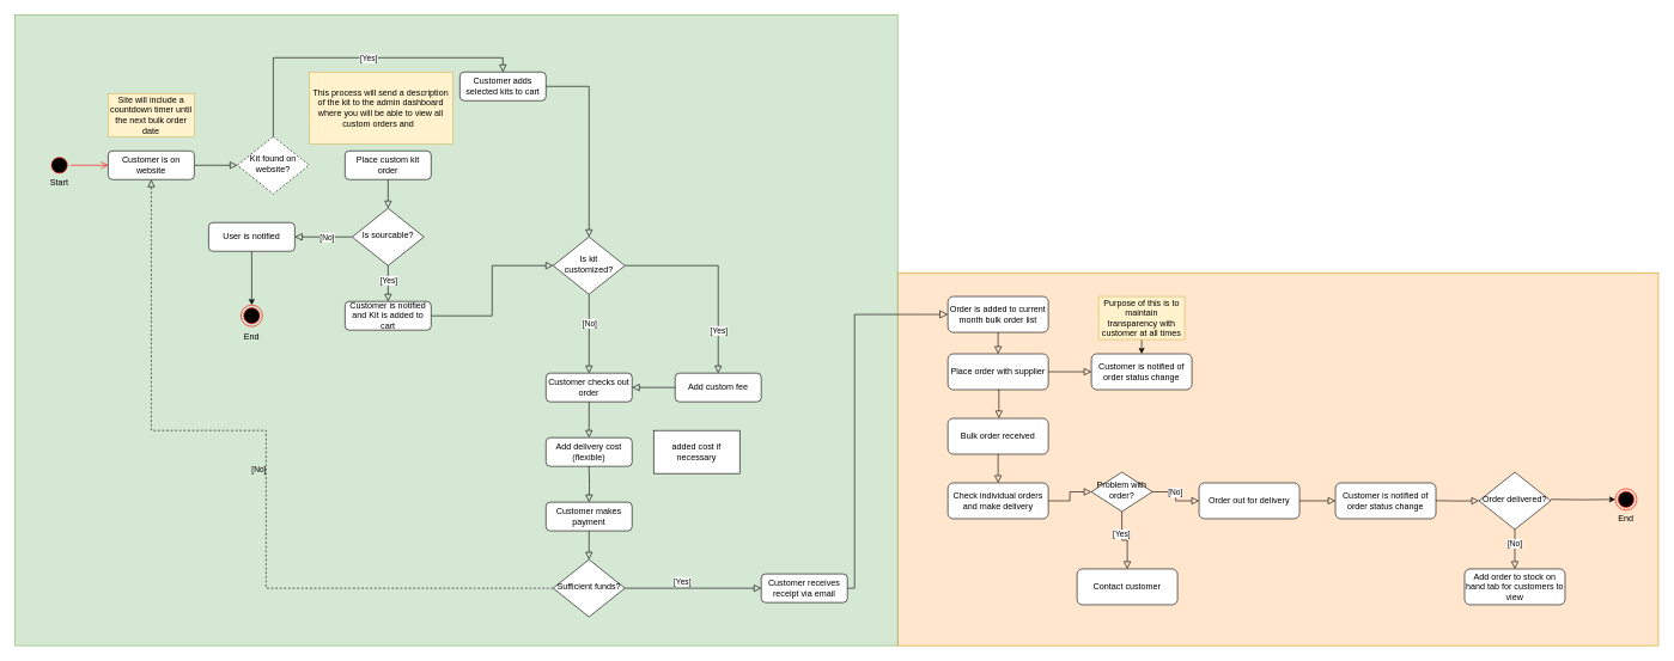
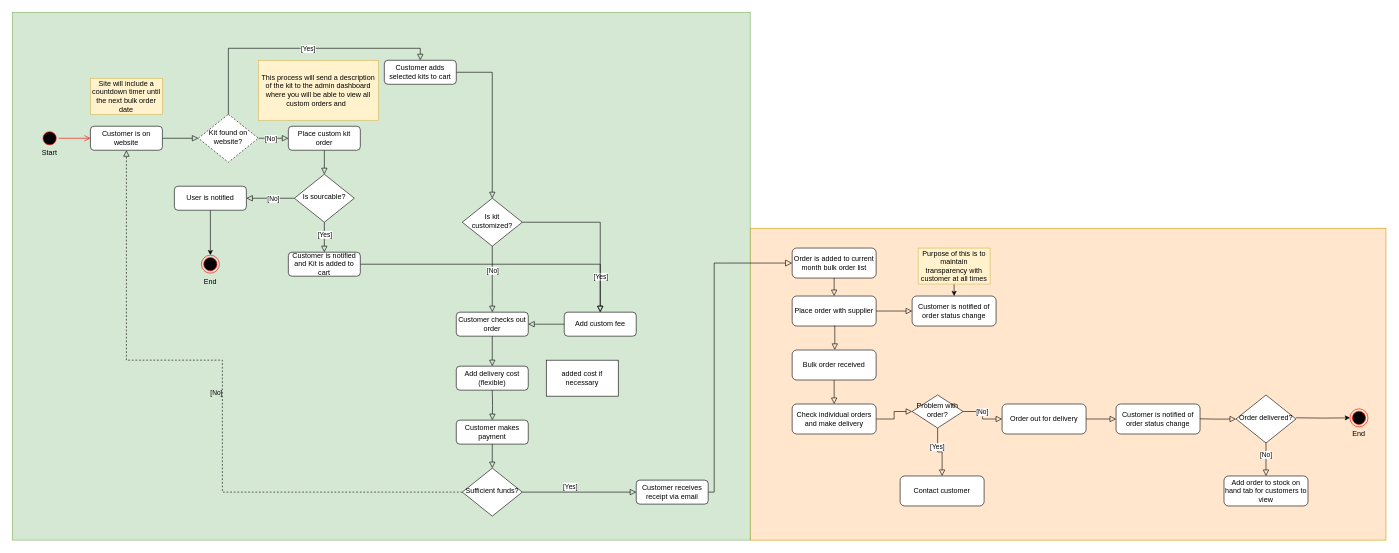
  <mxCell id="0" />
  <mxCell id="1" parent="0" />
  <mxCell id="2" value="" style="rounded=0;whiteSpace=wrap;html=1;fillColor=#ffe6cc;strokeColor=#d79b00;" parent="1" vertex="1"><mxGeometry x="1250" y="380" width="1060" height="520" as="geometry" /></mxCell>
  <mxCell id="3" value="" style="rounded=0;whiteSpace=wrap;html=1;fillColor=#d5e8d4;strokeColor=#82b366;" parent="1" vertex="1"><mxGeometry x="20" y="20" width="1230" height="880" as="geometry" /></mxCell>
  <mxCell id="4" style="edgeStyle=orthogonalEdgeStyle;rounded=0;orthogonalLoop=1;jettySize=auto;html=1;entryX=0.5;entryY=0;entryDx=0;entryDy=0;endArrow=block;endFill=0;endSize=8;" parent="1" source="5" target="10" edge="1"><mxGeometry relative="1" as="geometry" /></mxCell>
  <mxCell id="5" value="Customer adds selected kits to cart" style="rounded=1;whiteSpace=wrap;html=1;fontSize=12;glass=0;strokeWidth=1;shadow=0;" parent="1" vertex="1"><mxGeometry x="640" y="100" width="120" height="40" as="geometry" /></mxCell>
  <mxCell id="6" value="[No]" style="edgeStyle=orthogonalEdgeStyle;rounded=0;html=1;jettySize=auto;orthogonalLoop=1;fontSize=11;endArrow=block;endFill=0;endSize=8;strokeWidth=1;shadow=0;labelBackgroundColor=none;entryX=0.5;entryY=1;entryDx=0;entryDy=0;exitX=0;exitY=0.5;exitDx=0;exitDy=0;dashed=1;" parent="1" source="7" target="9" edge="1"><mxGeometry y="10" relative="1" as="geometry"><mxPoint as="offset" /><mxPoint x="442.5" y="690" as="sourcePoint" /><mxPoint x="770" y="690" as="targetPoint" /><Array as="points"><mxPoint x="370" y="820" /><mxPoint x="370" y="600" /><mxPoint x="210" y="600" /></Array></mxGeometry></mxCell>
  <mxCell id="7" value="Sufficient funds?" style="rhombus;whiteSpace=wrap;html=1;shadow=0;fontFamily=Helvetica;fontSize=12;align=center;strokeWidth=1;spacing=6;spacingTop=-4;" parent="1" vertex="1"><mxGeometry x="770" y="780" width="100" height="80" as="geometry" /></mxCell>
  <mxCell id="8" value="" style="rounded=0;html=1;jettySize=auto;orthogonalLoop=1;fontSize=11;endArrow=block;endFill=0;endSize=8;strokeWidth=1;shadow=0;labelBackgroundColor=none;edgeStyle=orthogonalEdgeStyle;entryX=0;entryY=0.5;entryDx=0;entryDy=0;" parent="1" source="9" target="52" edge="1"><mxGeometry relative="1" as="geometry"><mxPoint x="420" y="260" as="targetPoint" /><Array as="points"><mxPoint x="320" y="230" /><mxPoint x="320" y="230" /></Array></mxGeometry></mxCell>
  <mxCell id="9" value="Customer is on website" style="rounded=1;whiteSpace=wrap;html=1;fontSize=12;glass=0;strokeWidth=1;shadow=0;" parent="1" vertex="1"><mxGeometry x="150" y="210" width="120" height="40" as="geometry" /></mxCell>
  <mxCell id="10" value="Is kit customized?" style="rhombus;whiteSpace=wrap;html=1;shadow=0;fontFamily=Helvetica;fontSize=12;align=center;strokeWidth=1;spacing=6;spacingTop=-4;" parent="1" vertex="1"><mxGeometry x="770" y="330" width="100" height="80" as="geometry" /></mxCell>
  <mxCell id="11" value="Add custom fee" style="rounded=1;whiteSpace=wrap;html=1;fontSize=12;glass=0;strokeWidth=1;shadow=0;" parent="1" vertex="1"><mxGeometry x="940" y="520" width="120" height="40" as="geometry" /></mxCell>
  <mxCell id="12" value="" style="rounded=0;html=1;jettySize=auto;orthogonalLoop=1;fontSize=11;endArrow=block;endFill=0;endSize=8;strokeWidth=1;shadow=0;labelBackgroundColor=none;edgeStyle=orthogonalEdgeStyle;exitX=1;exitY=0.5;exitDx=0;exitDy=0;entryX=0.5;entryY=0;entryDx=0;entryDy=0;" parent="1" source="10" target="11" edge="1"><mxGeometry relative="1" as="geometry"><mxPoint x="1000" y="510" as="targetPoint" /><mxPoint x="870" y="399.93" as="sourcePoint" /><Array as="points"><mxPoint x="1000" y="370" /></Array></mxGeometry></mxCell>
  <mxCell id="13" value="[Yes]" style="edgeLabel;html=1;align=center;verticalAlign=middle;resizable=0;points=[];" parent="12" vertex="1" connectable="0"><mxGeometry x="-0.44" relative="1" as="geometry"><mxPoint x="52" y="90" as="offset" /></mxGeometry></mxCell>
  <mxCell id="14" value="Customer checks out order" style="rounded=1;whiteSpace=wrap;html=1;fontSize=12;glass=0;strokeWidth=1;shadow=0;" parent="1" vertex="1"><mxGeometry x="760" y="520" width="120" height="40" as="geometry" /></mxCell>
  <mxCell id="15" value="" style="rounded=0;html=1;jettySize=auto;orthogonalLoop=1;fontSize=11;endArrow=block;endFill=0;endSize=8;strokeWidth=1;shadow=0;labelBackgroundColor=none;edgeStyle=orthogonalEdgeStyle;entryX=1;entryY=0.5;entryDx=0;entryDy=0;exitX=0;exitY=0.5;exitDx=0;exitDy=0;" parent="1" source="11" target="14" edge="1"><mxGeometry relative="1" as="geometry"><mxPoint x="1100" y="540.07" as="targetPoint" /><mxPoint x="980" y="490" as="sourcePoint" /></mxGeometry></mxCell>
  <mxCell id="16" value="" style="rounded=0;html=1;jettySize=auto;orthogonalLoop=1;fontSize=11;endArrow=block;endFill=0;endSize=8;strokeWidth=1;shadow=0;labelBackgroundColor=none;edgeStyle=orthogonalEdgeStyle;entryX=0.5;entryY=0;entryDx=0;entryDy=0;exitX=0.5;exitY=1;exitDx=0;exitDy=0;" parent="1" source="10" target="14" edge="1"><mxGeometry relative="1" as="geometry"><mxPoint x="1010" y="470" as="targetPoint" /><mxPoint x="890" y="419.93" as="sourcePoint" /><Array as="points"><mxPoint x="820" y="490" /><mxPoint x="820" y="490" /></Array></mxGeometry></mxCell>
  <mxCell id="17" value="[No]" style="edgeLabel;html=1;align=center;verticalAlign=middle;resizable=0;points=[];" parent="16" vertex="1" connectable="0"><mxGeometry x="-0.44" relative="1" as="geometry"><mxPoint y="9" as="offset" /></mxGeometry></mxCell>
  <mxCell id="18" value="" style="rounded=0;html=1;jettySize=auto;orthogonalLoop=1;fontSize=11;endArrow=block;endFill=0;endSize=8;strokeWidth=1;shadow=0;labelBackgroundColor=none;edgeStyle=orthogonalEdgeStyle;exitX=0.5;exitY=1;exitDx=0;exitDy=0;entryX=0.5;entryY=0;entryDx=0;entryDy=0;" parent="1" source="14" target="20" edge="1"><mxGeometry relative="1" as="geometry"><mxPoint x="820" y="620" as="targetPoint" /><mxPoint x="819" y="580" as="sourcePoint" /></mxGeometry></mxCell>
  <mxCell id="19" value="Site will include a countdown timer until the next bulk order date" style="rounded=0;whiteSpace=wrap;html=1;fillColor=#fff2cc;strokeColor=#d6b656;" parent="1" vertex="1"><mxGeometry x="150" y="130" width="120" height="60" as="geometry" /></mxCell>
  <mxCell id="20" value="Add delivery cost&lt;br&gt;(flexible)" style="rounded=1;whiteSpace=wrap;html=1;fontSize=12;glass=0;strokeWidth=1;shadow=0;" parent="1" vertex="1"><mxGeometry x="760" y="610" width="120" height="40" as="geometry" /></mxCell>
  <mxCell id="21" value="" style="rounded=0;html=1;jettySize=auto;orthogonalLoop=1;fontSize=11;endArrow=block;endFill=0;endSize=8;strokeWidth=1;shadow=0;labelBackgroundColor=none;edgeStyle=orthogonalEdgeStyle;exitX=0.5;exitY=1;exitDx=0;exitDy=0;entryX=0.5;entryY=0;entryDx=0;entryDy=0;" parent="1" target="22" edge="1"><mxGeometry relative="1" as="geometry"><mxPoint x="820" y="710" as="targetPoint" /><mxPoint x="820" y="650" as="sourcePoint" /></mxGeometry></mxCell>
  <mxCell id="22" value="Customer makes payment" style="rounded=1;whiteSpace=wrap;html=1;fontSize=12;glass=0;strokeWidth=1;shadow=0;" parent="1" vertex="1"><mxGeometry x="760" y="700" width="120" height="40" as="geometry" /></mxCell>
  <mxCell id="23" value="" style="rounded=0;html=1;jettySize=auto;orthogonalLoop=1;fontSize=11;endArrow=block;endFill=0;endSize=8;strokeWidth=1;shadow=0;labelBackgroundColor=none;edgeStyle=orthogonalEdgeStyle;entryX=0.5;entryY=0;entryDx=0;entryDy=0;exitX=0.5;exitY=1;exitDx=0;exitDy=0;" parent="1" source="22" target="7" edge="1"><mxGeometry relative="1" as="geometry"><mxPoint x="760" y="760" as="targetPoint" /><mxPoint x="760" y="720" as="sourcePoint" /></mxGeometry></mxCell>
  <mxCell id="24" value="" style="edgeStyle=orthogonalEdgeStyle;rounded=0;orthogonalLoop=1;jettySize=auto;html=1;endArrow=block;endFill=0;endSize=9;entryX=0;entryY=0.5;entryDx=0;entryDy=0;" parent="1" source="25" target="29" edge="1"><mxGeometry relative="1" as="geometry"><mxPoint x="1000" y="893.08" as="targetPoint" /><Array as="points"><mxPoint x="1190" y="820" /><mxPoint x="1190" y="438" /></Array></mxGeometry></mxCell>
  <mxCell id="25" value="Customer receives receipt via email" style="rounded=1;whiteSpace=wrap;html=1;fontSize=12;glass=0;strokeWidth=1;shadow=0;" parent="1" vertex="1"><mxGeometry x="1060" y="800" width="120" height="40" as="geometry" /></mxCell>
  <mxCell id="26" value="" style="rounded=0;html=1;jettySize=auto;orthogonalLoop=1;fontSize=11;endArrow=block;endFill=0;endSize=8;strokeWidth=1;shadow=0;labelBackgroundColor=none;edgeStyle=orthogonalEdgeStyle;exitX=1;exitY=0.5;exitDx=0;exitDy=0;entryX=0;entryY=0.5;entryDx=0;entryDy=0;" parent="1" source="7" target="25" edge="1"><mxGeometry relative="1" as="geometry"><mxPoint x="940" y="700" as="targetPoint" /><mxPoint x="810" y="800" as="sourcePoint" /></mxGeometry></mxCell>
  <mxCell id="27" value="[Yes]" style="edgeLabel;html=1;align=center;verticalAlign=middle;resizable=0;points=[];" parent="26" vertex="1" connectable="0"><mxGeometry x="-0.171" y="-2" relative="1" as="geometry"><mxPoint y="-12" as="offset" /></mxGeometry></mxCell>
  <mxCell id="28" style="edgeStyle=orthogonalEdgeStyle;rounded=0;orthogonalLoop=1;jettySize=auto;html=1;entryX=0.5;entryY=0;entryDx=0;entryDy=0;endSize=8;endArrow=block;endFill=0;" parent="1" source="29" edge="1"><mxGeometry relative="1" as="geometry"><mxPoint x="1390" y="493.08" as="targetPoint" /></mxGeometry></mxCell>
  <mxCell id="29" value="Order is added to current month bulk order list" style="rounded=1;whiteSpace=wrap;html=1;fontSize=12;glass=0;strokeWidth=1;shadow=0;" parent="1" vertex="1"><mxGeometry x="1320" y="413.08" width="140" height="50" as="geometry" /></mxCell>
  <mxCell id="30" value="" style="edgeStyle=orthogonalEdgeStyle;rounded=0;orthogonalLoop=1;jettySize=auto;html=1;endArrow=block;endFill=0;endSize=8;" parent="1" source="31" target="32" edge="1"><mxGeometry relative="1" as="geometry" /></mxCell>
  <mxCell id="31" value="Place order with supplier" style="rounded=1;whiteSpace=wrap;html=1;fontSize=12;glass=0;strokeWidth=1;shadow=0;" parent="1" vertex="1"><mxGeometry x="1320" y="493.08" width="140" height="50" as="geometry" /></mxCell>
  <mxCell id="32" value="Customer is notified of order status change" style="rounded=1;whiteSpace=wrap;html=1;fontSize=12;glass=0;strokeWidth=1;shadow=0;" parent="1" vertex="1"><mxGeometry x="1520" y="493.08" width="140" height="50" as="geometry" /></mxCell>
  <mxCell id="33" style="edgeStyle=orthogonalEdgeStyle;rounded=0;orthogonalLoop=1;jettySize=auto;html=1;exitX=0.5;exitY=1;exitDx=0;exitDy=0;entryX=0.5;entryY=0;entryDx=0;entryDy=0;" parent="1" source="34" target="32" edge="1"><mxGeometry relative="1" as="geometry" /></mxCell>
  <mxCell id="34" value="Purpose of this is to maintain transparency with customer at all times" style="rounded=0;whiteSpace=wrap;html=1;fillColor=#fff2cc;strokeColor=#d6b656;" parent="1" vertex="1"><mxGeometry x="1530" y="413.08" width="120" height="60" as="geometry" /></mxCell>
  <mxCell id="35" style="edgeStyle=orthogonalEdgeStyle;rounded=0;orthogonalLoop=1;jettySize=auto;html=1;entryX=0.508;entryY=-0.005;entryDx=0;entryDy=0;endSize=8;endArrow=block;endFill=0;entryPerimeter=0;" parent="1" target="37" edge="1"><mxGeometry relative="1" as="geometry"><mxPoint x="1389.76" y="543.08" as="sourcePoint" /><mxPoint x="1389.76" y="583.08" as="targetPoint" /><Array as="points"><mxPoint x="1391" y="543.08" /></Array></mxGeometry></mxCell>
  <mxCell id="36" value="" style="edgeStyle=orthogonalEdgeStyle;rounded=0;orthogonalLoop=1;jettySize=auto;html=1;endArrow=block;endFill=0;endSize=8;" parent="1" source="37" target="39" edge="1"><mxGeometry relative="1" as="geometry" /></mxCell>
  <mxCell id="37" value="Bulk order received" style="rounded=1;whiteSpace=wrap;html=1;fontSize=12;glass=0;strokeWidth=1;shadow=0;" parent="1" vertex="1"><mxGeometry x="1320" y="583.08" width="140" height="50" as="geometry" /></mxCell>
  <mxCell id="38" style="edgeStyle=orthogonalEdgeStyle;rounded=0;orthogonalLoop=1;jettySize=auto;html=1;entryX=0;entryY=0.5;entryDx=0;entryDy=0;endArrow=block;endFill=0;endSize=8;" parent="1" source="39" target="44" edge="1"><mxGeometry relative="1" as="geometry" /></mxCell>
  <mxCell id="39" value="Check individual orders and make delivery" style="rounded=1;whiteSpace=wrap;html=1;fontSize=12;glass=0;strokeWidth=1;shadow=0;" parent="1" vertex="1"><mxGeometry x="1320" y="673.08" width="140" height="50" as="geometry" /></mxCell>
  <mxCell id="40" style="edgeStyle=orthogonalEdgeStyle;rounded=0;orthogonalLoop=1;jettySize=auto;html=1;exitX=0.5;exitY=1;exitDx=0;exitDy=0;entryX=0.5;entryY=0;entryDx=0;entryDy=0;endArrow=block;endFill=0;endSize=8;" parent="1" source="44" target="45" edge="1"><mxGeometry relative="1" as="geometry" /></mxCell>
  <mxCell id="41" value="[Yes]" style="edgeLabel;html=1;align=center;verticalAlign=middle;resizable=0;points=[];" parent="40" vertex="1" connectable="0"><mxGeometry x="-0.3" y="-1" relative="1" as="geometry"><mxPoint as="offset" /></mxGeometry></mxCell>
  <mxCell id="42" style="edgeStyle=orthogonalEdgeStyle;rounded=0;orthogonalLoop=1;jettySize=auto;html=1;entryX=0;entryY=0.5;entryDx=0;entryDy=0;endArrow=block;endFill=0;endSize=8;" parent="1" source="44" target="47" edge="1"><mxGeometry relative="1" as="geometry" /></mxCell>
  <mxCell id="43" value="[No]" style="edgeLabel;html=1;align=center;verticalAlign=middle;resizable=0;points=[];" parent="42" vertex="1" connectable="0"><mxGeometry x="-0.184" y="-1" relative="1" as="geometry"><mxPoint as="offset" /></mxGeometry></mxCell>
  <mxCell id="44" value="Problem with order?" style="rhombus;whiteSpace=wrap;html=1;shadow=0;fontFamily=Helvetica;fontSize=12;align=center;strokeWidth=1;spacing=6;spacingTop=-4;" parent="1" vertex="1"><mxGeometry x="1520" y="658.08" width="85" height="55" as="geometry" /></mxCell>
  <mxCell id="45" value="Contact customer" style="rounded=1;whiteSpace=wrap;html=1;fontSize=12;glass=0;strokeWidth=1;shadow=0;" parent="1" vertex="1"><mxGeometry x="1500" y="793.08" width="140" height="50" as="geometry" /></mxCell>
  <mxCell id="46" style="edgeStyle=orthogonalEdgeStyle;rounded=0;orthogonalLoop=1;jettySize=auto;html=1;exitX=1;exitY=0.5;exitDx=0;exitDy=0;entryX=0;entryY=0.5;entryDx=0;entryDy=0;endArrow=block;endFill=0;endSize=8;" parent="1" source="47" target="70" edge="1"><mxGeometry relative="1" as="geometry" /></mxCell>
  <mxCell id="47" value="Order out for delivery" style="rounded=1;whiteSpace=wrap;html=1;fontSize=12;glass=0;strokeWidth=1;shadow=0;" parent="1" vertex="1"><mxGeometry x="1670" y="673.08" width="140" height="50" as="geometry" /></mxCell>
  <mxCell id="48" style="edgeStyle=orthogonalEdgeStyle;rounded=0;orthogonalLoop=1;jettySize=auto;html=1;exitX=0.5;exitY=0;exitDx=0;exitDy=0;entryX=0.5;entryY=0;entryDx=0;entryDy=0;endArrow=block;endFill=0;endSize=8;" parent="1" source="52" target="5" edge="1"><mxGeometry relative="1" as="geometry" /></mxCell>
  <mxCell id="49" value="[Yes]" style="edgeLabel;html=1;align=center;verticalAlign=middle;resizable=0;points=[];" parent="48" vertex="1" connectable="0"><mxGeometry x="0.076" relative="1" as="geometry"><mxPoint as="offset" /></mxGeometry></mxCell>
+ <mxCell id="50" style="edgeStyle=orthogonalEdgeStyle;rounded=0;orthogonalLoop=1;jettySize=auto;html=1;entryX=0;entryY=0.5;entryDx=0;entryDy=0;endSize=8;endArrow=block;endFill=0;" parent="1" source="52" target="54" edge="1"><mxGeometry relative="1" as="geometry" /></mxCell>
+ <mxCell id="51" value="[No]" style="edgeLabel;html=1;align=center;verticalAlign=middle;resizable=0;points=[];" parent="50" vertex="1" connectable="0"><mxGeometry x="-0.212" y="-1" relative="1" as="geometry"><mxPoint y="-1" as="offset" /></mxGeometry></mxCell>
  <mxCell id="52" value="Kit found on website?" style="rhombus;whiteSpace=wrap;html=1;shadow=0;fontFamily=Helvetica;fontSize=12;align=center;strokeWidth=1;spacing=6;spacingTop=-4;dashed=1;" parent="1" vertex="1"><mxGeometry x="330" y="190" width="100" height="80" as="geometry" /></mxCell>
  <mxCell id="53" value="" style="edgeStyle=orthogonalEdgeStyle;rounded=0;orthogonalLoop=1;jettySize=auto;html=1;endArrow=block;endFill=0;endSize=8;" parent="1" source="54" target="60" edge="1"><mxGeometry relative="1" as="geometry" /></mxCell>
  <mxCell id="54" value="Place custom kit order" style="rounded=1;whiteSpace=wrap;html=1;fontSize=12;glass=0;strokeWidth=1;shadow=0;" parent="1" vertex="1"><mxGeometry x="480" y="210" width="120" height="40" as="geometry" /></mxCell>
  <mxCell id="55" value="This process will send a description of the kit to the admin dashboard where you will be able to view all custom orders and&amp;nbsp;&amp;nbsp;" style="rounded=0;whiteSpace=wrap;html=1;fillColor=#fff2cc;strokeColor=#d6b656;" parent="1" vertex="1"><mxGeometry x="430" y="100" width="200" height="100" as="geometry" /></mxCell>
  <mxCell id="56" style="edgeStyle=orthogonalEdgeStyle;rounded=0;orthogonalLoop=1;jettySize=auto;html=1;entryX=0.5;entryY=0;entryDx=0;entryDy=0;endArrow=block;endFill=0;endSize=8;" parent="1" source="60" target="64" edge="1"><mxGeometry relative="1" as="geometry"><Array as="points"><mxPoint x="540" y="370" /><mxPoint x="540" y="370" /></Array></mxGeometry></mxCell>
  <mxCell id="57" value="[Yes]" style="edgeLabel;html=1;align=center;verticalAlign=middle;resizable=0;points=[];" parent="56" vertex="1" connectable="0"><mxGeometry x="0.334" relative="1" as="geometry"><mxPoint y="-13" as="offset" /></mxGeometry></mxCell>
  <mxCell id="58" style="edgeStyle=orthogonalEdgeStyle;rounded=0;orthogonalLoop=1;jettySize=auto;html=1;entryX=1;entryY=0.5;entryDx=0;entryDy=0;endArrow=block;endFill=0;endSize=8;" parent="1" source="60" target="62" edge="1"><mxGeometry relative="1" as="geometry" /></mxCell>
  <mxCell id="59" value="[No]" style="edgeLabel;html=1;align=center;verticalAlign=middle;resizable=0;points=[];" parent="58" vertex="1" connectable="0"><mxGeometry x="-0.093" relative="1" as="geometry"><mxPoint as="offset" /></mxGeometry></mxCell>
  <mxCell id="60" value="Is sourcable?" style="rhombus;whiteSpace=wrap;html=1;shadow=0;fontFamily=Helvetica;fontSize=12;align=center;strokeWidth=1;spacing=6;spacingTop=-4;" parent="1" vertex="1"><mxGeometry x="490" y="290" width="100" height="80" as="geometry" /></mxCell>
  <mxCell id="61" style="edgeStyle=orthogonalEdgeStyle;rounded=0;orthogonalLoop=1;jettySize=auto;html=1;entryX=0.5;entryY=0;entryDx=0;entryDy=0;" parent="1" source="62" target="65" edge="1"><mxGeometry relative="1" as="geometry" /></mxCell>
  <mxCell id="62" value="User is notified" style="rounded=1;whiteSpace=wrap;html=1;fontSize=12;glass=0;strokeWidth=1;shadow=0;" parent="1" vertex="1"><mxGeometry x="290" y="310" width="120" height="40" as="geometry" /></mxCell>
- <mxCell id="63" style="edgeStyle=orthogonalEdgeStyle;rounded=0;orthogonalLoop=1;jettySize=auto;html=1;entryX=0;entryY=0.5;entryDx=0;entryDy=0;endArrow=block;endFill=0;endSize=8;" parent="1" source="64" target="10" edge="1"><mxGeometry relative="1" as="geometry" /></mxCell>
+ <mxCell id="63" style="edgeStyle=orthogonalEdgeStyle;rounded=0;orthogonalLoop=1;jettySize=auto;html=1;endArrow=block;endFill=0;endSize=8;" parent="1" source="64" target="11" edge="1"><mxGeometry relative="1" as="geometry" /></mxCell>
  <mxCell id="64" value="Customer is notified and Kit is added to cart" style="rounded=1;whiteSpace=wrap;html=1;fontSize=12;glass=0;strokeWidth=1;shadow=0;" parent="1" vertex="1"><mxGeometry x="480" y="420" width="120" height="40" as="geometry" /></mxCell>
  <mxCell id="65" value="" style="ellipse;html=1;shape=endState;fillColor=#000000;strokeColor=#ff0000;" parent="1" vertex="1"><mxGeometry x="335" y="425" width="30" height="30" as="geometry" /></mxCell>
  <mxCell id="66" value="" style="ellipse;html=1;shape=startState;fillColor=#000000;strokeColor=#ff0000;" parent="1" vertex="1"><mxGeometry x="67" y="215" width="30" height="30" as="geometry" /></mxCell>
  <mxCell id="67" value="" style="edgeStyle=orthogonalEdgeStyle;html=1;verticalAlign=bottom;endArrow=open;endSize=8;strokeColor=#ff0000;rounded=0;entryX=0;entryY=0.5;entryDx=0;entryDy=0;" parent="1" source="66" target="9" edge="1"><mxGeometry relative="1" as="geometry"><mxPoint x="75" y="300" as="targetPoint" /></mxGeometry></mxCell>
  <mxCell id="68" value="Start" style="text;html=1;strokeColor=none;fillColor=none;align=center;verticalAlign=middle;whiteSpace=wrap;rounded=0;" parent="1" vertex="1"><mxGeometry x="52" y="240" width="60" height="30" as="geometry" /></mxCell>
  <mxCell id="69" value="End" style="text;html=1;strokeColor=none;fillColor=none;align=center;verticalAlign=middle;whiteSpace=wrap;rounded=0;" parent="1" vertex="1"><mxGeometry x="320" y="455" width="60" height="30" as="geometry" /></mxCell>
  <mxCell id="70" value="Customer is notified of order status change" style="rounded=1;whiteSpace=wrap;html=1;fontSize=12;glass=0;strokeWidth=1;shadow=0;" vertex="1" parent="1"><mxGeometry x="1860" y="673.08" width="140" height="50" as="geometry" /></mxCell>
  <mxCell id="71" style="edgeStyle=orthogonalEdgeStyle;rounded=0;orthogonalLoop=1;jettySize=auto;html=1;exitX=0.5;exitY=1;exitDx=0;exitDy=0;entryX=0.5;entryY=0;entryDx=0;entryDy=0;endArrow=block;endFill=0;endSize=8;" edge="1" parent="1" source="73" target="74"><mxGeometry relative="1" as="geometry" /></mxCell>
  <mxCell id="72" value="[No]" style="edgeLabel;html=1;align=center;verticalAlign=middle;resizable=0;points=[];" vertex="1" connectable="0" parent="71"><mxGeometry x="-0.3" y="-1" relative="1" as="geometry"><mxPoint as="offset" /></mxGeometry></mxCell>
  <mxCell id="73" value="Order delivered?" style="rhombus;whiteSpace=wrap;html=1;shadow=0;fontFamily=Helvetica;fontSize=12;align=center;strokeWidth=1;spacing=6;spacingTop=-4;" vertex="1" parent="1"><mxGeometry x="2060" y="658.08" width="100" height="80" as="geometry" /></mxCell>
  <mxCell id="74" value="Add order to stock on hand tab for customers to view" style="rounded=1;whiteSpace=wrap;html=1;fontSize=12;glass=0;strokeWidth=1;shadow=0;" vertex="1" parent="1"><mxGeometry x="2040" y="793.08" width="140" height="50" as="geometry" /></mxCell>
  <mxCell id="75" style="edgeStyle=orthogonalEdgeStyle;rounded=0;orthogonalLoop=1;jettySize=auto;html=1;exitX=1;exitY=0.5;exitDx=0;exitDy=0;entryX=0;entryY=0.5;entryDx=0;entryDy=0;endArrow=block;endFill=0;endSize=8;" edge="1" parent="1" target="73"><mxGeometry relative="1" as="geometry"><mxPoint x="2000" y="697.8" as="sourcePoint" /><mxPoint x="2050" y="697.8" as="targetPoint" /></mxGeometry></mxCell>
  <mxCell id="76" style="edgeStyle=orthogonalEdgeStyle;rounded=0;orthogonalLoop=1;jettySize=auto;html=1;entryX=0;entryY=0.5;entryDx=0;entryDy=0;exitX=1;exitY=0.5;exitDx=0;exitDy=0;" edge="1" parent="1" target="77"><mxGeometry relative="1" as="geometry"><mxPoint x="2160" y="696.08" as="sourcePoint" /></mxGeometry></mxCell>
  <mxCell id="77" value="" style="ellipse;html=1;shape=endState;fillColor=#000000;strokeColor=#ff0000;" vertex="1" parent="1"><mxGeometry x="2250" y="681.16" width="30" height="30" as="geometry" /></mxCell>
  <mxCell id="78" value="End" style="text;html=1;strokeColor=none;fillColor=none;align=center;verticalAlign=middle;whiteSpace=wrap;rounded=0;" vertex="1" parent="1"><mxGeometry x="2235" y="708.08" width="60" height="30" as="geometry" /></mxCell>
  <mxCell id="79" value="added cost if necessary" style="rounded=0;whiteSpace=wrap;html=1;" vertex="1" parent="1"><mxGeometry x="910" y="600" width="120" height="60" as="geometry" /></mxCell>
